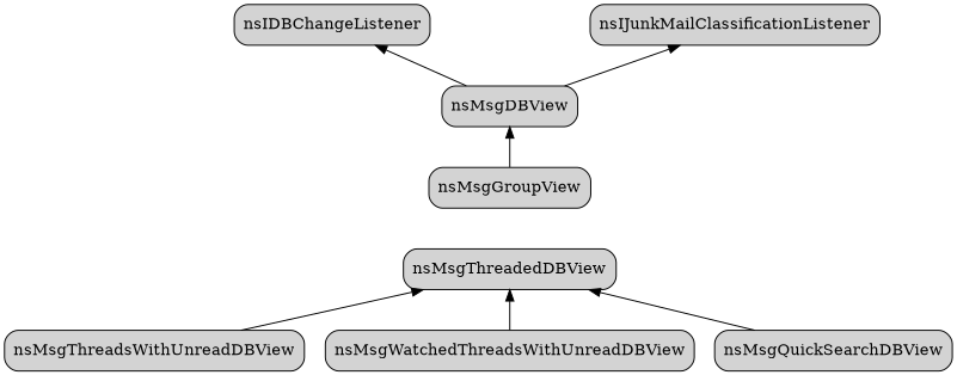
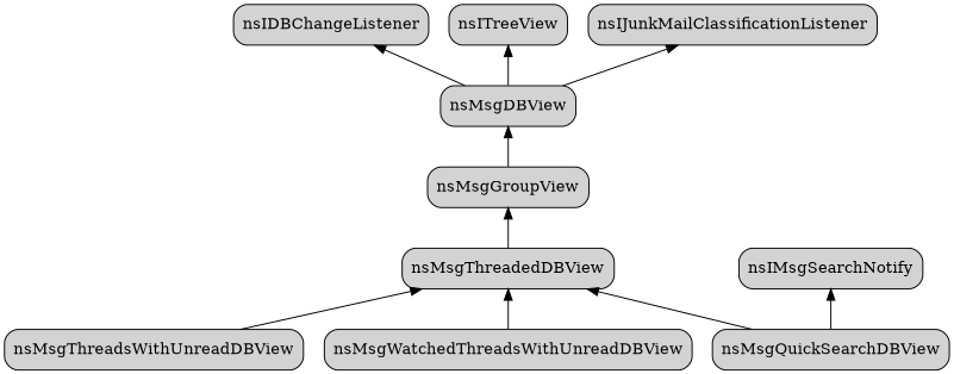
  digraph {
    rankdir=BT
    node [fillcolor=lightgrey shape=box style="rounded,filled"]
    nsMsgDBView
    nsIDBChangeListener
+   nsITreeView
    nsIJunkMailClassificationListener
    nsMsgGroupView
    nsMsgQuickSearchDBView
    nsMsgThreadedDBView
+   nsIMsgSearchNotify
    nsMsgThreadsWithUnreadDBView
    nsMsgWatchedThreadsWithUnreadDBView
    nsMsgDBView -> nsIDBChangeListener
+   nsMsgDBView -> nsITreeView
    nsMsgDBView -> nsIJunkMailClassificationListener
    nsMsgGroupView -> nsMsgDBView
    nsMsgQuickSearchDBView -> nsMsgThreadedDBView
+   nsMsgQuickSearchDBView -> nsIMsgSearchNotify
+   nsMsgThreadedDBView -> nsMsgGroupView
    nsMsgThreadsWithUnreadDBView -> nsMsgThreadedDBView
    nsMsgWatchedThreadsWithUnreadDBView -> nsMsgThreadedDBView
  }
